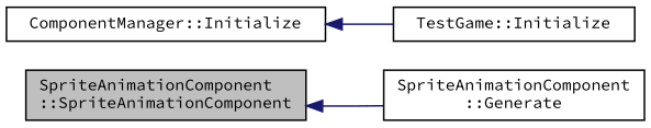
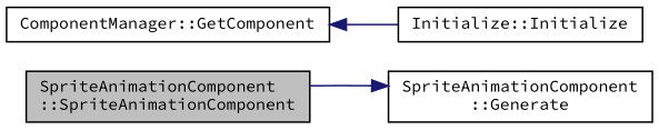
  digraph {
    fontname="Source Code Pro"
    rankdir=LR
    node [color=black fillcolor=white fontname="Source Code Pro" fontsize=10 shape=record style=filled]
    edge [color=midnightblue dir=back fontname="Source Code Pro" fontsize=10 labelfontname=Helvetica labelfontsize=10 style=solid]
    n1 [fillcolor=grey75 fontcolor=black height=0.2 label="SpriteAnimationComponent\l::SpriteAnimationComponent" width=0.4]
    n2 [height=0.2 label="SpriteAnimationComponent\l::Generate" width=0.4]
-   n3 [height=0.2 label="ComponentManager::Initialize" width=0.4]
-   n4 [height=0.2 label="TestGame::Initialize" width=0.4]
-   n1 -> n2
+   n3 [height=0.2 label="ComponentManager::GetComponent" width=0.4]
+   n4 [height=0.2 label="Initialize::Initialize" width=0.4]
+   n2 -> n1
    n3 -> n4
  }
